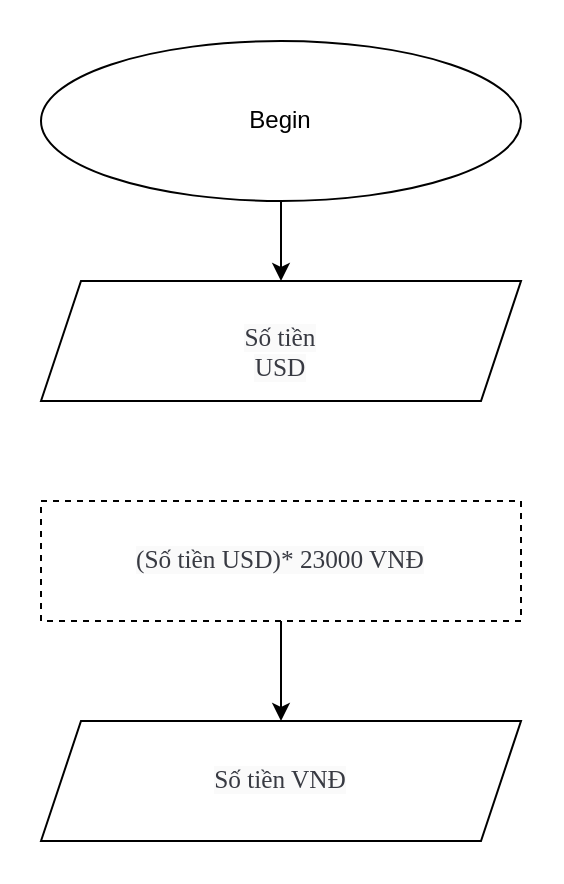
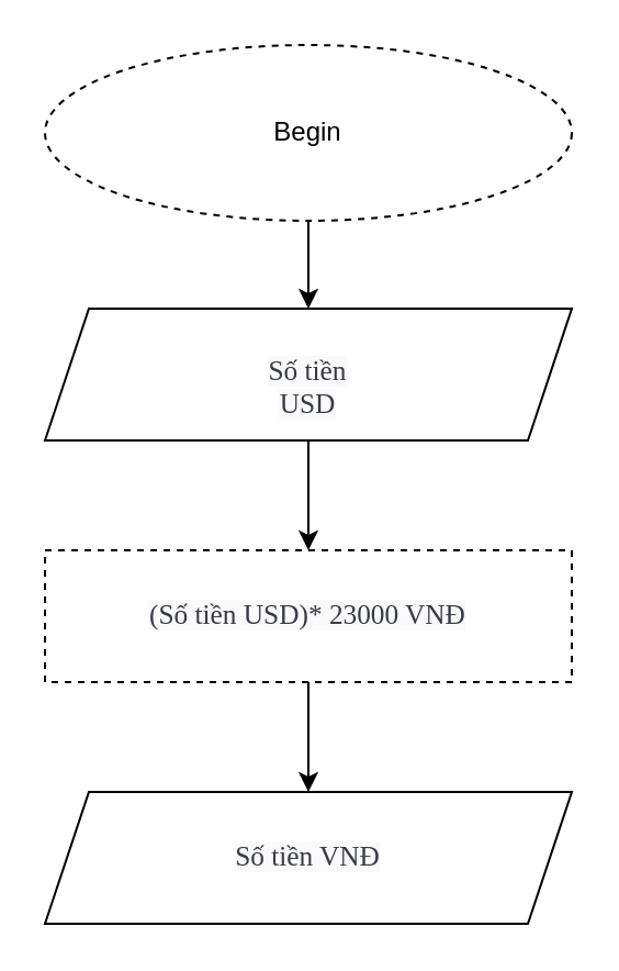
  <mxCell id="0" />
  <mxCell id="1" parent="0" />
- <mxCell id="2" value="Begin" style="ellipse;whiteSpace=wrap;html=1;" vertex="1" parent="1"><mxGeometry x="20" y="20" width="240" height="80" as="geometry" /></mxCell>
+ <mxCell id="2" value="Begin" style="ellipse;whiteSpace=wrap;html=1;dashed=1;" vertex="1" parent="1"><mxGeometry x="20" y="20" width="240" height="80" as="geometry" /></mxCell>
  <mxCell id="3" value="&lt;p class=&quot;MsoNormal&quot; style=&quot;margin-bottom: 0in ; line-height: normal&quot;&gt;&lt;span style=&quot;font-size: 9.5pt ; font-family: &amp;#34;consolas&amp;#34; ; color: #383a42 ; background: #fafafa&quot;&gt;Số tiền&lt;br/&gt;USD&lt;/span&gt;&lt;/p&gt;" style="shape=parallelogram;perimeter=parallelogramPerimeter;whiteSpace=wrap;html=1;fixedSize=1;" vertex="1" parent="1"><mxGeometry x="20" y="140" width="240" height="60" as="geometry" /></mxCell>
  <mxCell id="4" value="&lt;span style=&quot;font-size: 9.5pt ; line-height: 107% ; font-family: &amp;#34;consolas&amp;#34; ; color: #383a42 ; background: #fafafa&quot;&gt;(Số tiền USD)*&lt;/span&gt;&lt;span class=&quot;bash&quot;&gt;&lt;span style=&quot;font-size: 9.5pt ; line-height: 107% ; font-family: &amp;#34;consolas&amp;#34; ; color: #383a42 ; background: #fafafa&quot;&gt; 23000 VNĐ&lt;/span&gt;&lt;/span&gt;" style="rounded=0;whiteSpace=wrap;html=1;dashed=1;" vertex="1" parent="1"><mxGeometry x="20" y="250" width="240" height="60" as="geometry" /></mxCell>
  <mxCell id="5" value="&lt;span style=&quot;font-size: 9.5pt ; line-height: 107% ; font-family: &amp;#34;consolas&amp;#34; ; color: #383a42 ; background: #fafafa&quot;&gt;Số tiền VNĐ&lt;/span&gt;" style="shape=parallelogram;perimeter=parallelogramPerimeter;whiteSpace=wrap;html=1;fixedSize=1;" vertex="1" parent="1"><mxGeometry x="20" y="360" width="240" height="60" as="geometry" /></mxCell>
  <mxCell id="6" value="" style="endArrow=classic;html=1;exitX=0.5;exitY=1;exitDx=0;exitDy=0;" edge="1" parent="1" source="2"><mxGeometry width="50" height="50" relative="1" as="geometry"><mxPoint x="90" y="190" as="sourcePoint" /><mxPoint x="140" y="140" as="targetPoint" /></mxGeometry></mxCell>
+ <mxCell id="7" value="" style="endArrow=classic;html=1;exitX=0.5;exitY=1;exitDx=0;exitDy=0;entryX=0.5;entryY=0;entryDx=0;entryDy=0;" edge="1" parent="1" source="3" target="4"><mxGeometry width="50" height="50" relative="1" as="geometry"><mxPoint x="140" y="210" as="sourcePoint" /><mxPoint x="130" y="250" as="targetPoint" /></mxGeometry></mxCell>
  <mxCell id="8" value="" style="endArrow=classic;html=1;exitX=0.5;exitY=1;exitDx=0;exitDy=0;" edge="1" parent="1" source="4"><mxGeometry width="50" height="50" relative="1" as="geometry"><mxPoint x="140" y="330" as="sourcePoint" /><mxPoint x="140" y="360" as="targetPoint" /></mxGeometry></mxCell>
